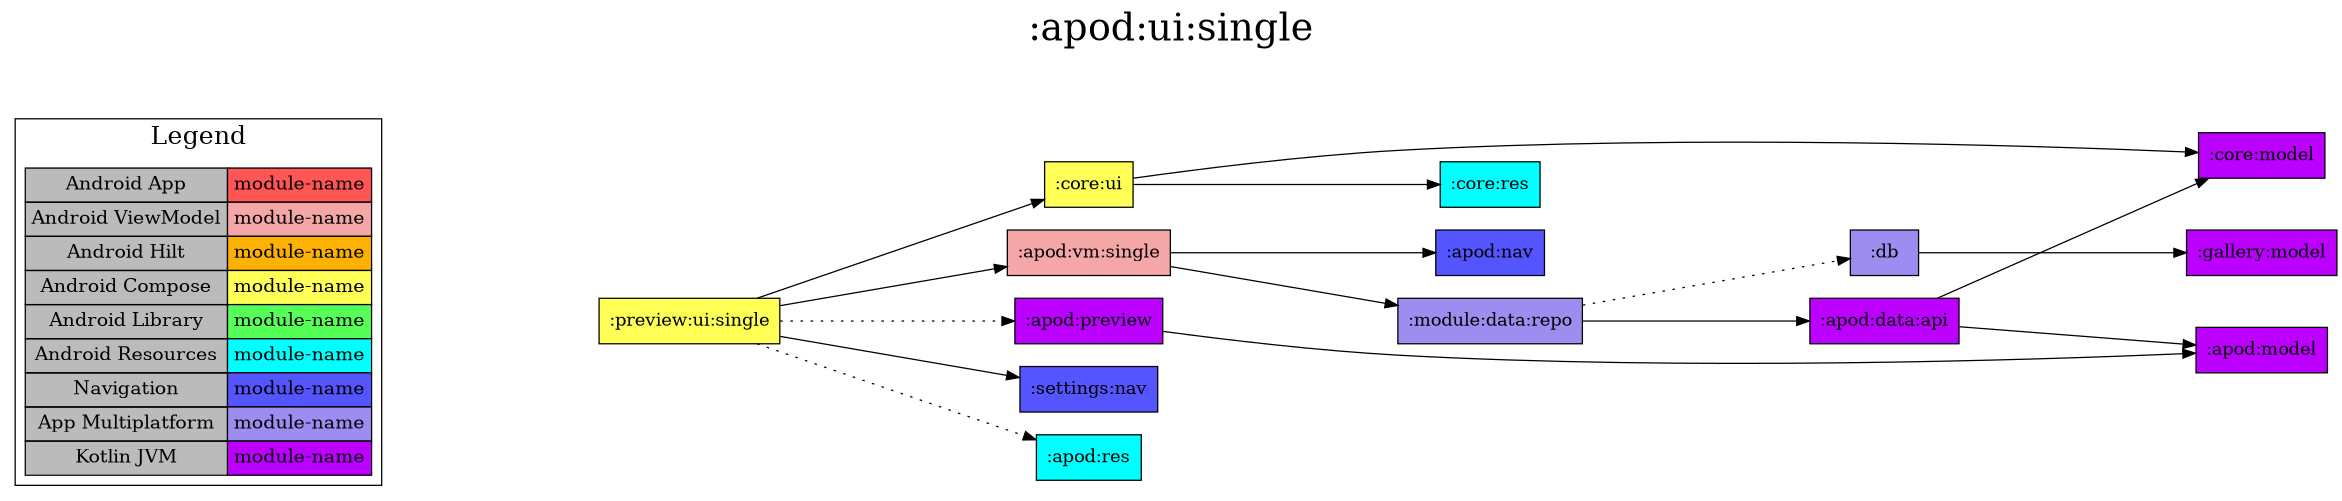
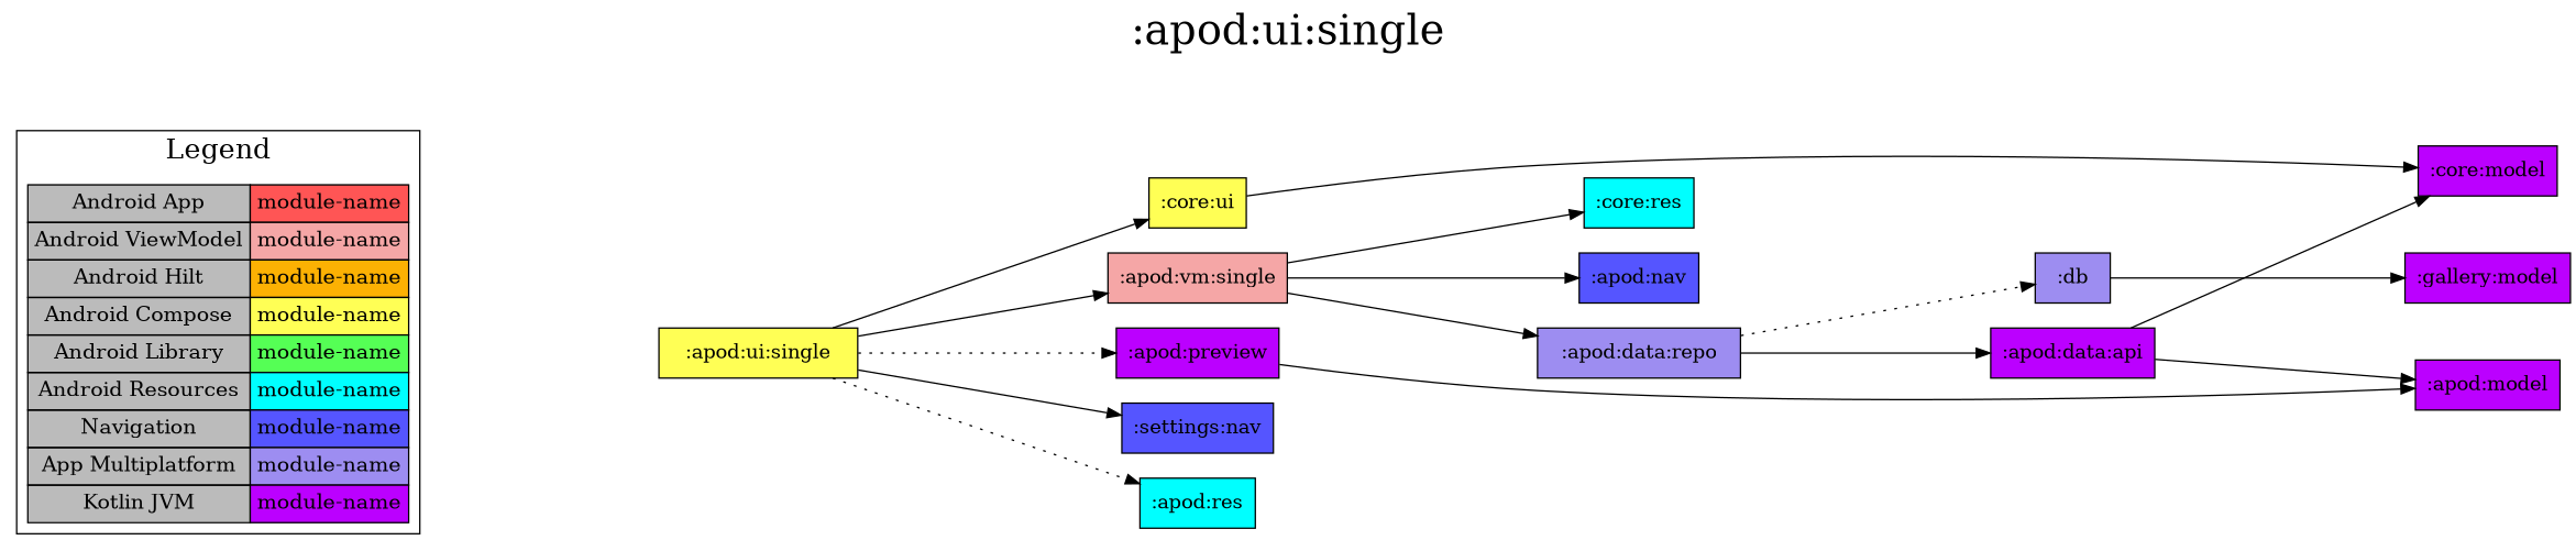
  digraph {
    fontsize=30
    label=":apod:ui:single"
    labelloc=t
    rankdir=LR
    ranksep=2.5
    node [fillcolor="#BB00FF" shape=box style=filled]
    edge [dir=forward]
    n1 [fillcolor="#bbbbbb" fontsize=15 label=< <TABLE BORDER="0" CELLBORDER="1" CELLSPACING="0" CELLPADDING="4"> <TR><TD>Android App</TD><TD BGCOLOR="#FF5555">module-name</TD></TR> <TR><TD>Android ViewModel</TD><TD BGCOLOR="#F5A6A6">module-name</TD></TR> <TR><TD>Android Hilt</TD><TD BGCOLOR="#FCB103">module-name</TD></TR> <TR><TD>Android Compose</TD><TD BGCOLOR="#FFFF55">module-name</TD></TR> <TR><TD>Android Library</TD><TD BGCOLOR="#55FF55">module-name</TD></TR> <TR><TD>Android Resources</TD><TD BGCOLOR="#00FFFF">module-name</TD></TR> <TR><TD>Navigation</TD><TD BGCOLOR="#5555FF">module-name</TD></TR> <TR><TD>App Multiplatform</TD><TD BGCOLOR="#9D8DF1">module-name</TD></TR> <TR><TD>Kotlin JVM</TD><TD BGCOLOR="#BB00FF">module-name</TD></TR> </TABLE> > margin=0 shape=none]
-   ":apod:ui:single" [fillcolor="#FFFF55" label=":preview:ui:single"]
+   ":apod:ui:single" [fillcolor="#FFFF55"]
    ":apod:vm:single" [fillcolor="#F5A6A6"]
    ":core:ui" [fillcolor="#FFFF55"]
    ":settings:nav" [fillcolor="#5555FF"]
    ":apod:preview"
    ":apod:res" [fillcolor="#00FFFF"]
-   ":apod:data:repo" [fillcolor="#9D8DF1" label=":module:data:repo"]
+   ":apod:data:repo" [fillcolor="#9D8DF1"]
    ":apod:nav" [fillcolor="#5555FF"]
    ":core:model"
    ":core:res" [fillcolor="#00FFFF"]
    ":apod:model"
    ":apod:data:api"
    ":db" [fillcolor="#9D8DF1"]
    ":gallery:model"
    subgraph sub_1 {
      rank=same
    }
    subgraph cluster_2 {
      fontsize=20
      label=Legend
      n1
    }
    n1 -> ":apod:ui:single" [style=invis]
    ":apod:ui:single" -> ":apod:vm:single"
    ":apod:ui:single" -> ":core:ui"
    ":apod:ui:single" -> ":settings:nav"
    ":apod:ui:single" -> ":apod:preview" [style=dotted]
    ":apod:ui:single" -> ":apod:res" [style=dotted]
    ":apod:vm:single" -> ":apod:data:repo"
    ":apod:vm:single" -> ":apod:nav"
    ":core:ui" -> ":core:model"
-   ":core:ui" -> ":core:res"
+   ":apod:vm:single" -> ":core:res"
    ":apod:preview" -> ":apod:model"
    ":apod:data:repo" -> ":apod:data:api"
    ":apod:data:repo" -> ":db" [style=dotted]
    ":apod:data:api" -> ":core:model"
    ":apod:data:api" -> ":apod:model"
    ":db" -> ":gallery:model"
  }
